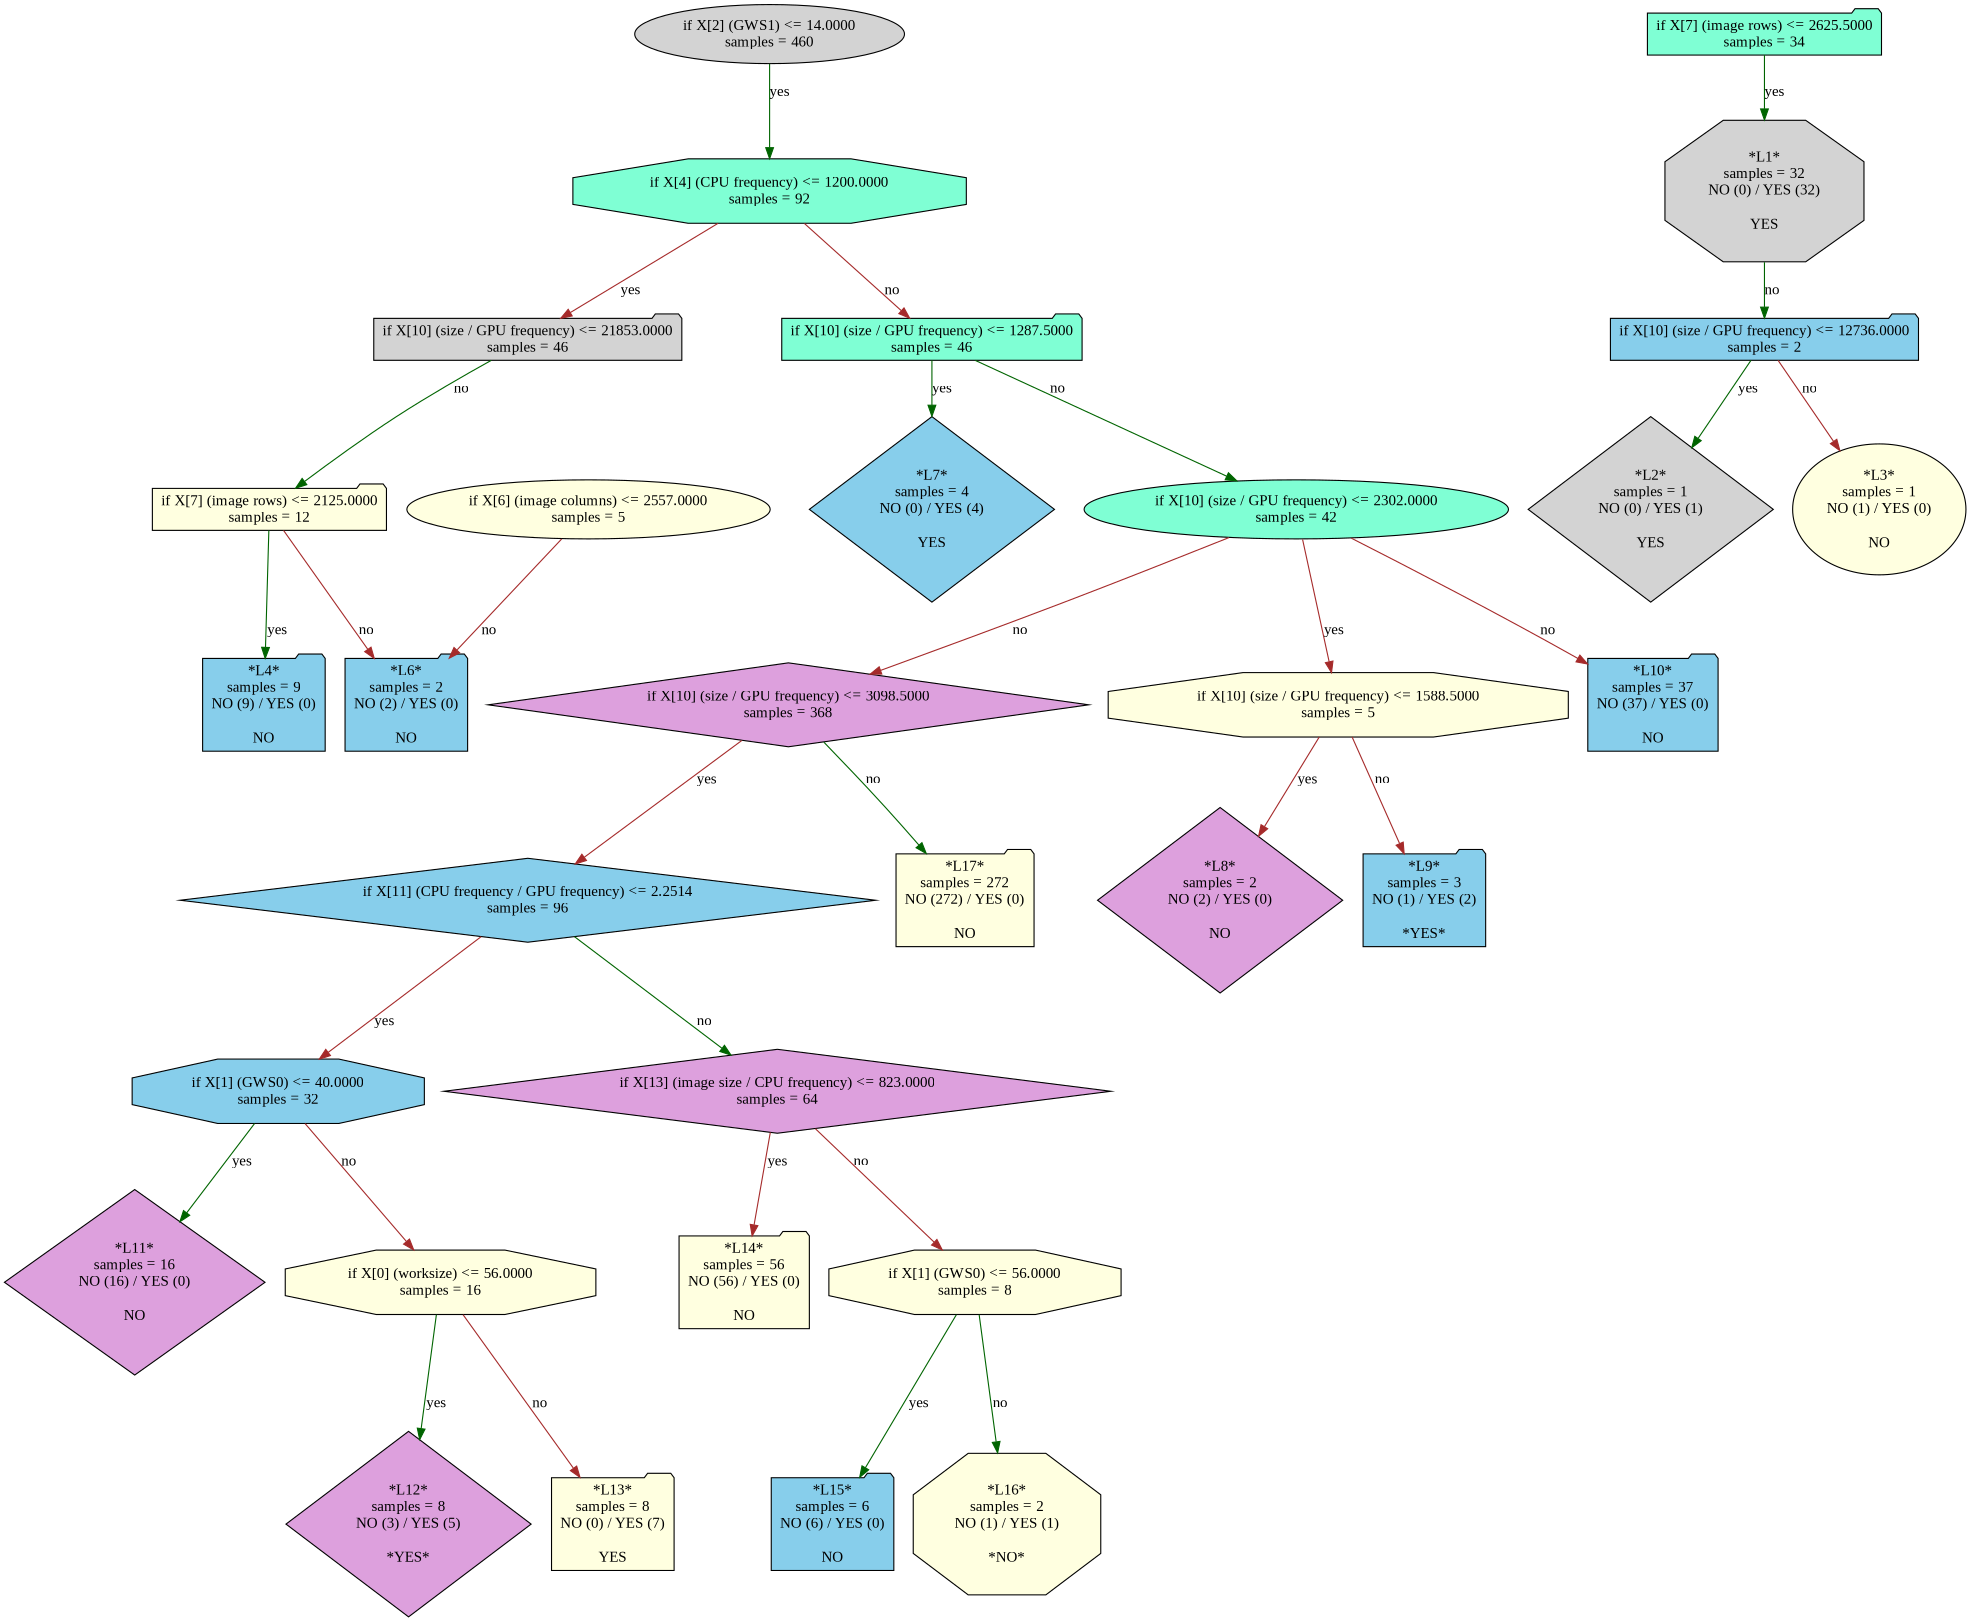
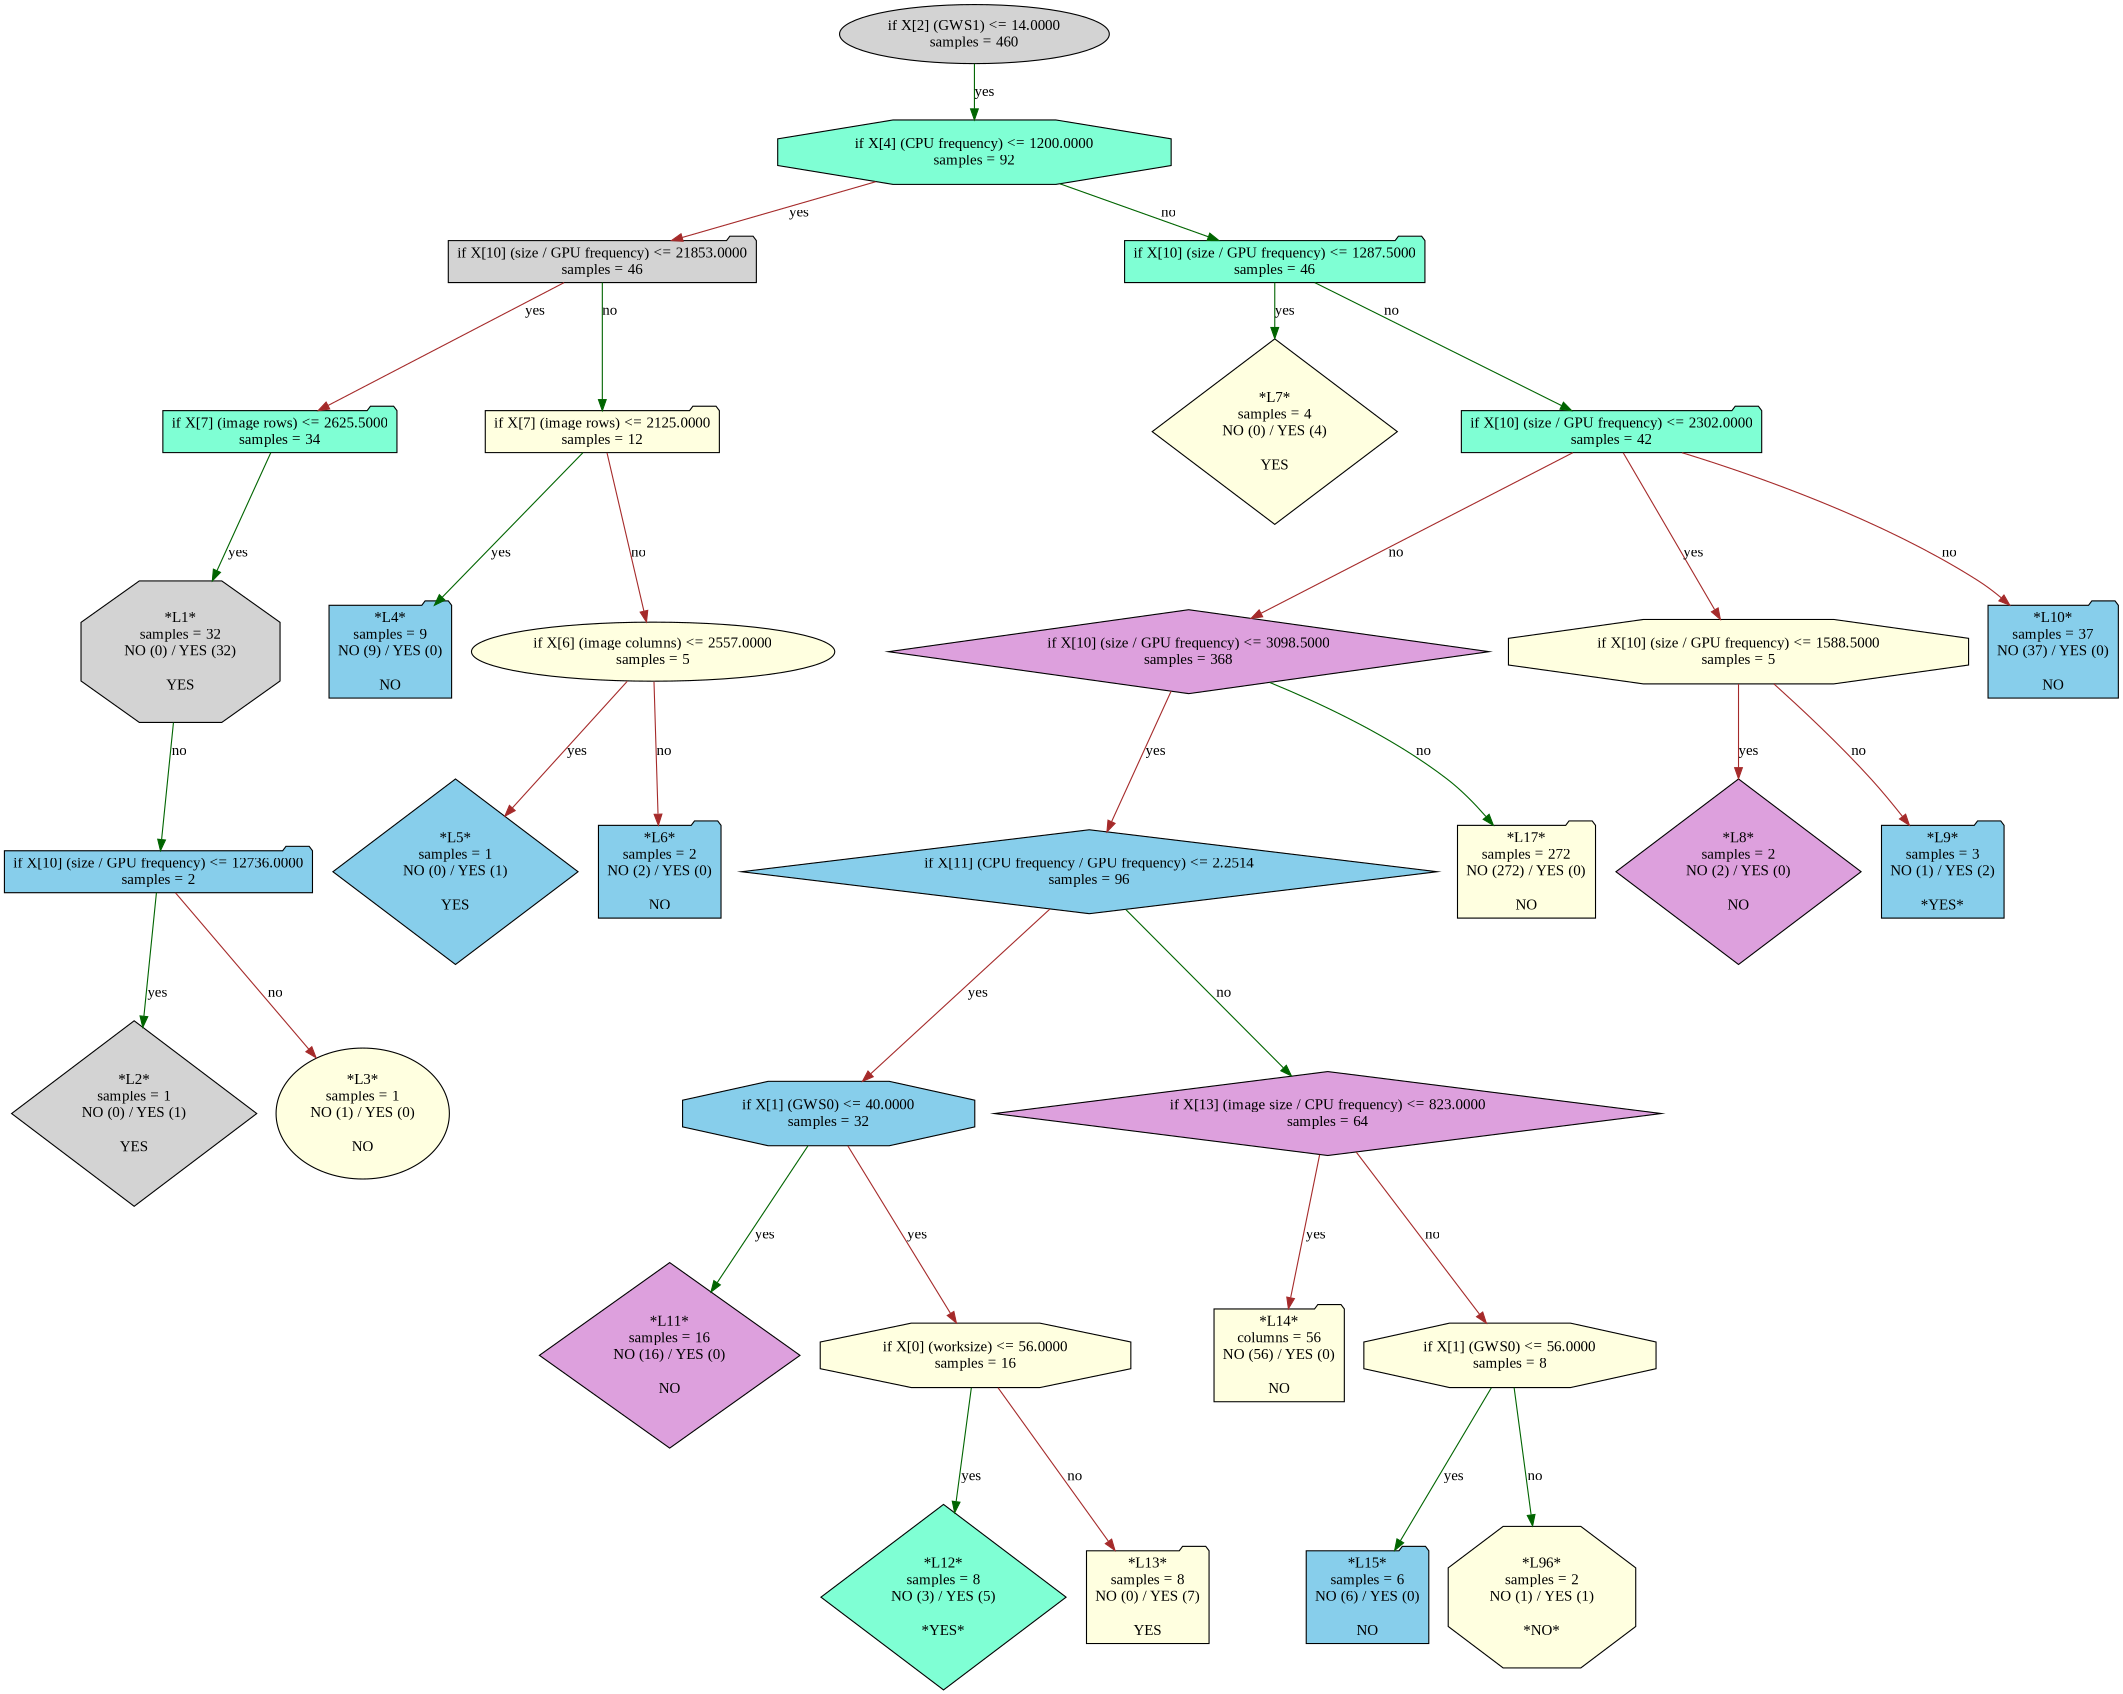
  digraph {
    fontname="Liberation Serif"
    node [fillcolor=skyblue fontname="Liberation Serif" shape=folder style=filled]
    edge [color=brown fontname="Liberation Serif"]
    n1 [fillcolor=lightgrey label="if X[2] (GWS1) <= 14.0000\nsamples = 460" shape=ellipse]
    n2 [fillcolor=aquamarine label="if X[4] (CPU frequency) <= 1200.0000\nsamples = 92" shape=octagon]
    n3 [fillcolor=lightgrey label="if X[10] (size / GPU frequency) <= 21853.0000\nsamples = 46"]
    n4 [fillcolor=aquamarine label="if X[10] (size / GPU frequency) <= 1287.5000\nsamples = 46"]
    n5 [fillcolor=plum label="if X[10] (size / GPU frequency) <= 3098.5000\nsamples = 368" shape=diamond]
    n6 [label="if X[11] (CPU frequency / GPU frequency) <= 2.2514\nsamples = 96" shape=diamond]
    n7 [fillcolor=lightyellow label="*L17*\nsamples = 272\nNO (272) / YES (0)\n\nNO"]
    n8 [fillcolor=aquamarine label="if X[7] (image rows) <= 2625.5000\nsamples = 34"]
    n9 [fillcolor=lightyellow label="if X[7] (image rows) <= 2125.0000\nsamples = 12"]
-   n10 [label="*L7*\nsamples = 4\nNO (0) / YES (4)\n\nYES" shape=diamond]
-   n11 [fillcolor=aquamarine label="if X[10] (size / GPU frequency) <= 2302.0000\nsamples = 42" shape=ellipse]
+   n10 [fillcolor=lightyellow label="*L7*\nsamples = 4\nNO (0) / YES (4)\n\nYES" shape=diamond]
+   n11 [fillcolor=aquamarine label="if X[10] (size / GPU frequency) <= 2302.0000\nsamples = 42"]
    n12 [fillcolor=lightgrey label="*L1*\nsamples = 32\nNO (0) / YES (32)\n\nYES" shape=octagon]
    n13 [label="*L4*\nsamples = 9\nNO (9) / YES (0)\n\nNO"]
    n14 [fillcolor=lightyellow label="if X[6] (image columns) <= 2557.0000\nsamples = 5" shape=ellipse]
    n15 [label="if X[10] (size / GPU frequency) <= 12736.0000\nsamples = 2"]
    n16 [fillcolor=lightgrey label="*L2*\nsamples = 1\nNO (0) / YES (1)\n\nYES" shape=diamond]
    n17 [fillcolor=lightyellow label="*L3*\nsamples = 1\nNO (1) / YES (0)\n\nNO" shape=ellipse]
+   n18 [label="*L5*\nsamples = 1\nNO (0) / YES (1)\n\nYES" shape=diamond]
    n19 [label="*L6*\nsamples = 2\nNO (2) / YES (0)\n\nNO"]
    n20 [fillcolor=lightyellow label="if X[10] (size / GPU frequency) <= 1588.5000\nsamples = 5" shape=octagon]
    n21 [label="*L10*\nsamples = 37\nNO (37) / YES (0)\n\nNO"]
    n22 [fillcolor=plum label="*L8*\nsamples = 2\nNO (2) / YES (0)\n\nNO" shape=diamond]
    n23 [label="*L9*\nsamples = 3\nNO (1) / YES (2)\n\n*YES*"]
    n24 [label="if X[1] (GWS0) <= 40.0000\nsamples = 32" shape=octagon]
    n25 [fillcolor=plum label="if X[13] (image size / CPU frequency) <= 823.0000\nsamples = 64" shape=diamond]
    n26 [fillcolor=plum label="*L11*\nsamples = 16\nNO (16) / YES (0)\n\nNO" shape=diamond]
    n27 [fillcolor=lightyellow label="if X[0] (worksize) <= 56.0000\nsamples = 16" shape=octagon]
-   n28 [fillcolor=lightyellow label="*L14*\nsamples = 56\nNO (56) / YES (0)\n\nNO"]
+   n28 [fillcolor=lightyellow label="*L14*\ncolumns = 56\nNO (56) / YES (0)\n\nNO"]
    n29 [fillcolor=lightyellow label="if X[1] (GWS0) <= 56.0000\nsamples = 8" shape=octagon]
-   n30 [fillcolor=plum label="*L12*\nsamples = 8\nNO (3) / YES (5)\n\n*YES*" shape=diamond]
+   n30 [fillcolor=aquamarine label="*L12*\nsamples = 8\nNO (3) / YES (5)\n\n*YES*" shape=diamond]
    n31 [fillcolor=lightyellow label="*L13*\nsamples = 8\nNO (0) / YES (7)\n\nYES"]
    n32 [label="*L15*\nsamples = 6\nNO (6) / YES (0)\n\nNO"]
-   n33 [fillcolor=lightyellow label="*L16*\nsamples = 2\nNO (1) / YES (1)\n\n*NO*" shape=octagon]
+   n33 [fillcolor=lightyellow label="*L96*\nsamples = 2\nNO (1) / YES (1)\n\n*NO*" shape=octagon]
    n1 -> n2 [color=darkgreen label=yes]
    n2 -> n3 [label=yes]
-   n2 -> n4 [label=no]
+   n2 -> n4 [color=darkgreen label=no]
+   n3 -> n8 [label=yes]
    n3 -> n9 [color=darkgreen label=no]
    n4 -> n10 [color=darkgreen label=yes]
    n4 -> n11 [color=darkgreen label=no]
    n5 -> n6 [label=yes]
    n5 -> n7 [color=darkgreen label=no]
    n6 -> n24 [label=yes]
    n6 -> n25 [color=darkgreen label=no]
    n8 -> n12 [color=darkgreen label=yes]
    n9 -> n13 [color=darkgreen label=yes]
-   n9 -> n19 [label=no]
+   n9 -> n14 [label=no]
    n11 -> n5 [label=no]
    n11 -> n20 [label=yes]
    n11 -> n21 [label=no]
    n12 -> n15 [color=darkgreen label=no]
+   n14 -> n18 [label=yes]
    n14 -> n19 [label=no]
    n15 -> n16 [color=darkgreen label=yes]
    n15 -> n17 [label=no]
    n20 -> n22 [label=yes]
    n20 -> n23 [label=no]
    n24 -> n26 [color=darkgreen label=yes]
-   n24 -> n27 [label=no]
+   n24 -> n27 [label=yes]
    n25 -> n28 [label=yes]
    n25 -> n29 [label=no]
    n27 -> n30 [color=darkgreen label=yes]
    n27 -> n31 [label=no]
    n29 -> n32 [color=darkgreen label=yes]
    n29 -> n33 [color=darkgreen label=no]
  }
